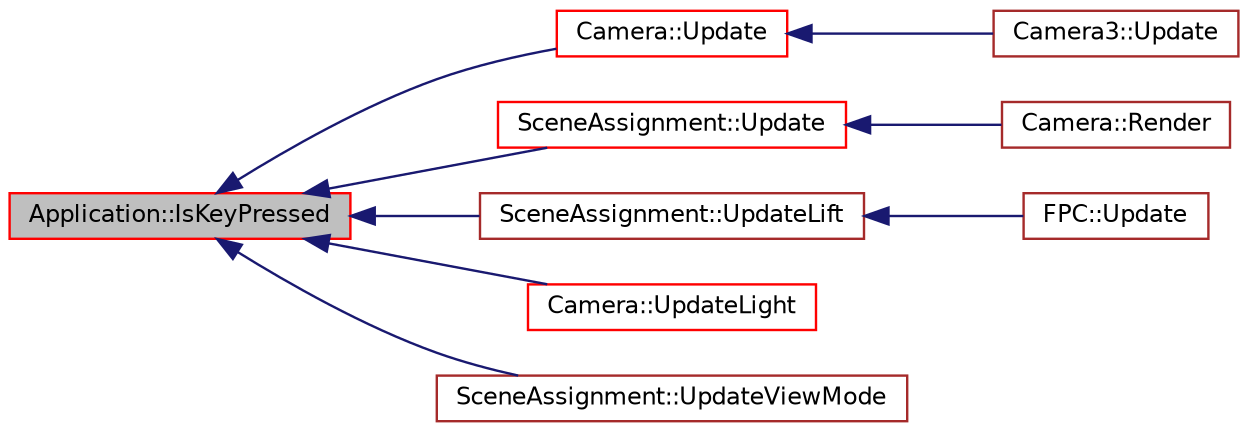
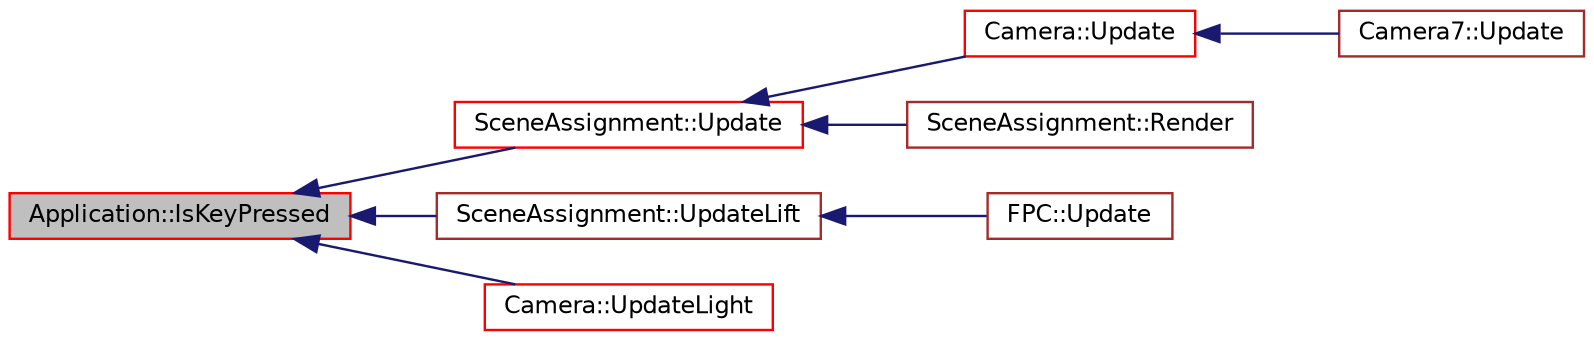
  digraph {
    rankdir=LR
    node [color=brown fontname=Helvetica fontsize=10 shape=record]
    edge [color=midnightblue dir=back fontname=Helvetica fontsize=10 labelfontname=Helvetica labelfontsize=10 style=solid]
    n1 [color=red fillcolor=grey75 fontcolor=black height=0.2 label="Application::IsKeyPressed" style=filled width=0.4]
    n2 [color=red height=0.2 label="Camera::Update" width=0.4]
    n3 [color=red height=0.2 label="SceneAssignment::Update" width=0.4]
    n4 [height=0.2 label="SceneAssignment::UpdateLift" width=0.4]
    n5 [color=red height=0.2 label="Camera::UpdateLight" width=0.4]
-   n6 [height=0.2 label="SceneAssignment::UpdateViewMode" width=0.4]
-   n7 [height=0.2 label="Camera::Render" width=0.4]
-   n8 [height=0.2 label="Camera3::Update" width=0.4]
+   n7 [height=0.2 label="SceneAssignment::Render" width=0.4]
+   n8 [height=0.2 label="Camera7::Update" width=0.4]
    n9 [height=0.2 label="FPC::Update" width=0.4]
-   n1 -> n2
+   n3 -> n2
    n1 -> n3
    n1 -> n4
    n1 -> n5
-   n1 -> n6
    n2 -> n8
    n3 -> n7
    n4 -> n9
  }
